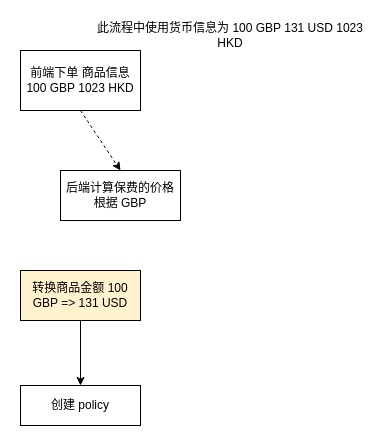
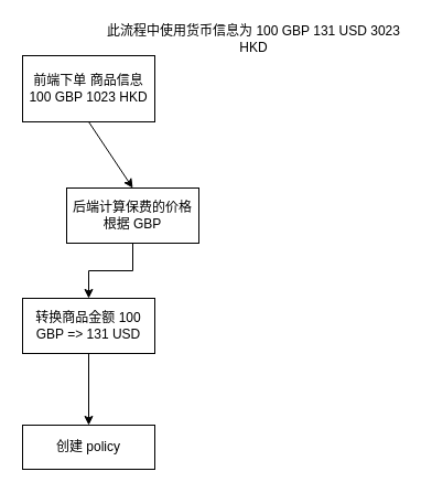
  <mxCell id="0" />
  <mxCell id="1" parent="0" />
- <mxCell id="2" value="此流程中使用货币信息为 100 GBP 131 USD 1023 HKD" style="text;html=1;strokeColor=none;fillColor=none;align=center;verticalAlign=middle;whiteSpace=wrap;rounded=0;" vertex="1" parent="1"><mxGeometry x="90" y="20" width="280" height="30" as="geometry" /></mxCell>
+ <mxCell id="2" value="此流程中使用货币信息为 100 GBP 131 USD 3023 HKD" style="text;html=1;strokeColor=none;fillColor=none;align=center;verticalAlign=middle;whiteSpace=wrap;rounded=0;" vertex="1" parent="1"><mxGeometry x="90" y="20" width="280" height="30" as="geometry" /></mxCell>
  <mxCell id="3" value="前端下单 商品信息 100 GBP 1023 HKD" style="rounded=0;whiteSpace=wrap;html=1;" vertex="1" parent="1"><mxGeometry x="20" y="50" width="120" height="60" as="geometry" /></mxCell>
- <mxCell id="4" value="" style="endArrow=classic;html=1;rounded=0;exitX=0.5;exitY=1;exitDx=0;exitDy=0;entryX=0.5;entryY=0;entryDx=0;entryDy=0;dashed=1;" edge="1" parent="1" source="3" target="6"><mxGeometry width="50" height="50" relative="1" as="geometry"><mxPoint x="290" y="210" as="sourcePoint" /><mxPoint x="80" y="160" as="targetPoint" /></mxGeometry></mxCell>
+ <mxCell id="4" value="" style="endArrow=classic;html=1;rounded=0;exitX=0.5;exitY=1;exitDx=0;exitDy=0;entryX=0.5;entryY=0;entryDx=0;entryDy=0;" edge="1" parent="1" source="3" target="6"><mxGeometry width="50" height="50" relative="1" as="geometry"><mxPoint x="290" y="210" as="sourcePoint" /><mxPoint x="80" y="160" as="targetPoint" /></mxGeometry></mxCell>
+ <mxCell id="5" style="edgeStyle=orthogonalEdgeStyle;rounded=0;orthogonalLoop=1;jettySize=auto;html=1;" edge="1" parent="1" source="6" target="8"><mxGeometry relative="1" as="geometry" /></mxCell>
  <mxCell id="6" value="后端计算保费的价格根据 GBP" style="rounded=0;whiteSpace=wrap;html=1;" vertex="1" parent="1"><mxGeometry x="60" y="170" width="120" height="50" as="geometry" /></mxCell>
  <mxCell id="7" value="" style="edgeStyle=orthogonalEdgeStyle;rounded=0;orthogonalLoop=1;jettySize=auto;html=1;" edge="1" parent="1" source="8" target="9"><mxGeometry relative="1" as="geometry" /></mxCell>
- <mxCell id="8" value="转换商品金额 100 GBP =&amp;gt; 131 USD" style="rounded=0;whiteSpace=wrap;html=1;fillColor=#fff2cc;" vertex="1" parent="1"><mxGeometry x="20" y="270" width="120" height="50" as="geometry" /></mxCell>
+ <mxCell id="8" value="转换商品金额 100 GBP =&amp;gt; 131 USD" style="rounded=0;whiteSpace=wrap;html=1;" vertex="1" parent="1"><mxGeometry x="20" y="270" width="120" height="50" as="geometry" /></mxCell>
  <mxCell id="9" value="创建 policy" style="whiteSpace=wrap;html=1;rounded=0;" vertex="1" parent="1"><mxGeometry x="20" y="385" width="120" height="40" as="geometry" /></mxCell>
